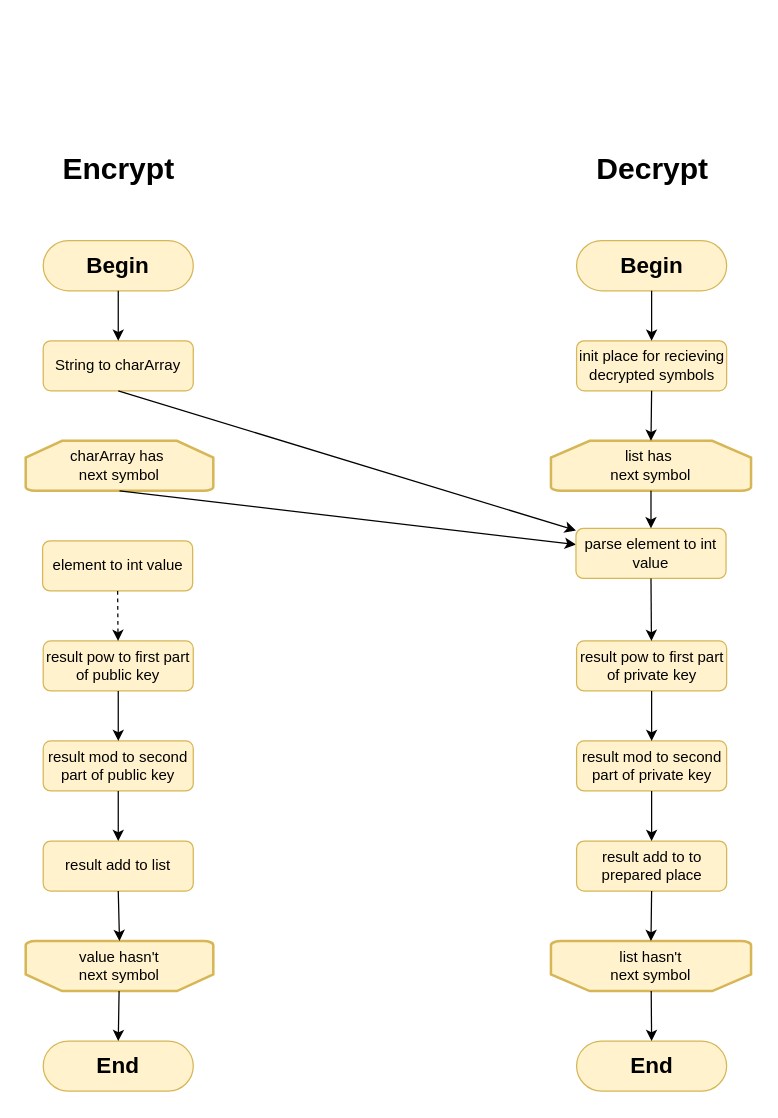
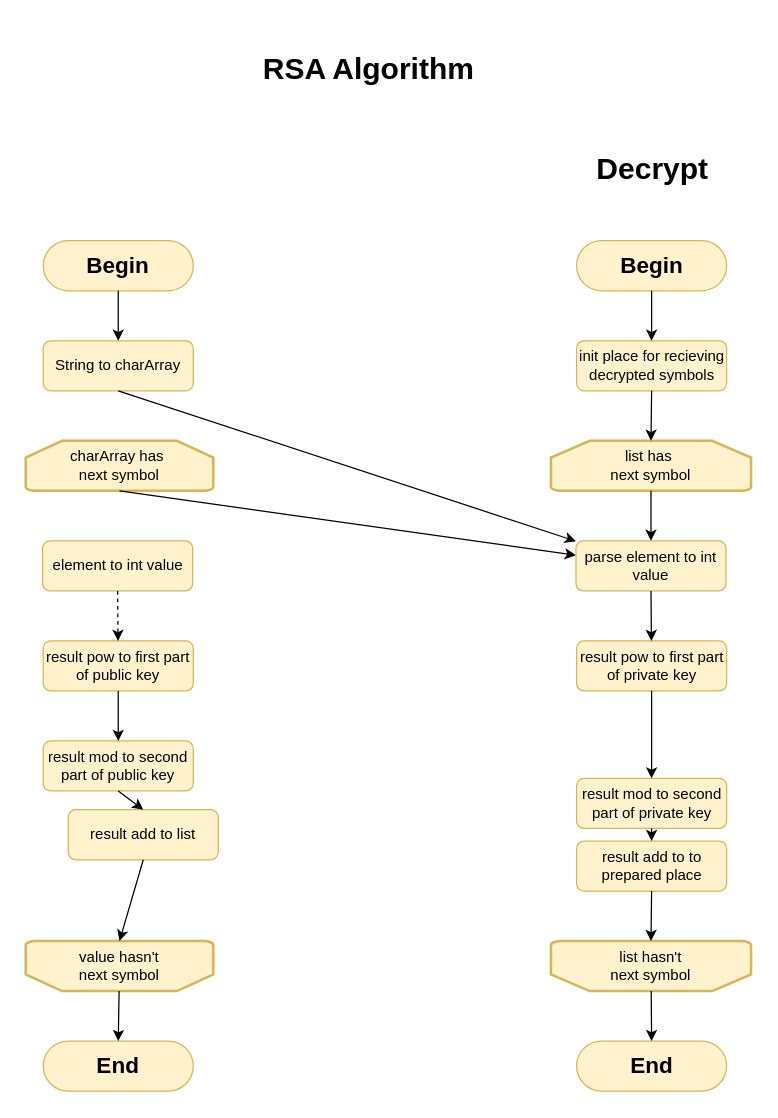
  <mxCell id="0" />
  <mxCell id="1" parent="0" />
- <mxCell id="2" value="&lt;h1&gt;Encrypt&lt;/h1&gt;" style="text;html=1;align=center;verticalAlign=middle;resizable=0;points=[];autosize=1;strokeColor=none;fillColor=none;" vertex="1" parent="1"><mxGeometry x="39" y="100" width="110" height="70" as="geometry" /></mxCell>
  <mxCell id="3" value="&lt;h2&gt;Begin&lt;/h2&gt;" style="rounded=1;whiteSpace=wrap;html=1;arcSize=50;fillColor=#fff2cc;strokeColor=#d6b656;" vertex="1" parent="1"><mxGeometry x="34" y="192" width="120" height="40" as="geometry" /></mxCell>
  <mxCell id="4" value="String to charArray" style="rounded=1;whiteSpace=wrap;html=1;fillColor=#fff2cc;strokeColor=#d6b656;" vertex="1" parent="1"><mxGeometry x="34" y="272" width="120" height="40" as="geometry" /></mxCell>
  <mxCell id="5" value="charArray has&amp;nbsp;&lt;div&gt;next symbol&lt;/div&gt;" style="strokeWidth=2;html=1;shape=mxgraph.flowchart.loop_limit;whiteSpace=wrap;fillColor=#fff2cc;strokeColor=#d6b656;" vertex="1" parent="1"><mxGeometry x="20" y="352" width="150" height="40" as="geometry" /></mxCell>
  <mxCell id="6" value="value hasn't&lt;div&gt;next symbol&lt;/div&gt;" style="strokeWidth=2;html=1;shape=mxgraph.flowchart.loop_limit;whiteSpace=wrap;flipV=1;fillColor=#fff2cc;strokeColor=#d6b656;" vertex="1" parent="1"><mxGeometry x="20" y="752" width="150" height="40" as="geometry" /></mxCell>
  <mxCell id="7" value="element to int value" style="rounded=1;whiteSpace=wrap;html=1;fillColor=#fff2cc;strokeColor=#d6b656;" vertex="1" parent="1"><mxGeometry x="33.5" y="432" width="120" height="40" as="geometry" /></mxCell>
  <mxCell id="8" value="result pow to first part of public key" style="rounded=1;whiteSpace=wrap;html=1;fillColor=#fff2cc;strokeColor=#d6b656;" vertex="1" parent="1"><mxGeometry x="34" y="512" width="120" height="40" as="geometry" /></mxCell>
  <mxCell id="9" value="result mod to second part of public key" style="rounded=1;whiteSpace=wrap;html=1;fillColor=#fff2cc;strokeColor=#d6b656;" vertex="1" parent="1"><mxGeometry x="34" y="592" width="120" height="40" as="geometry" /></mxCell>
- <mxCell id="10" value="result add to list" style="rounded=1;whiteSpace=wrap;html=1;fillColor=#fff2cc;strokeColor=#d6b656;" vertex="1" parent="1"><mxGeometry x="34" y="672" width="120" height="40" as="geometry" /></mxCell>
+ <mxCell id="10" value="result add to list" style="rounded=1;whiteSpace=wrap;html=1;fillColor=#fff2cc;strokeColor=#d6b656;" vertex="1" parent="1"><mxGeometry x="54" y="647" width="120" height="40" as="geometry" /></mxCell>
  <mxCell id="11" value="&lt;h2&gt;End&lt;/h2&gt;" style="rounded=1;whiteSpace=wrap;html=1;arcSize=50;fillColor=#fff2cc;strokeColor=#d6b656;" vertex="1" parent="1"><mxGeometry x="34" y="832" width="120" height="40" as="geometry" /></mxCell>
  <mxCell id="12" value="" style="endArrow=classic;html=1;rounded=0;exitX=0.5;exitY=1;exitDx=0;exitDy=0;" edge="1" parent="1" source="3" target="4"><mxGeometry width="50" height="50" relative="1" as="geometry"><mxPoint x="100" y="462" as="sourcePoint" /><mxPoint x="150" y="412" as="targetPoint" /></mxGeometry></mxCell>
  <mxCell id="13" value="" style="endArrow=classic;html=1;rounded=0;exitX=0.5;exitY=1;exitDx=0;exitDy=0;" edge="1" parent="1" source="4" target="26"><mxGeometry width="50" height="50" relative="1" as="geometry"><mxPoint x="104" y="242" as="sourcePoint" /><mxPoint x="104" y="282" as="targetPoint" /></mxGeometry></mxCell>
  <mxCell id="14" value="" style="endArrow=classic;html=1;rounded=0;exitX=0.5;exitY=1;exitDx=0;exitDy=0;exitPerimeter=0;" edge="1" parent="1" source="5" target="26"><mxGeometry width="50" height="50" relative="1" as="geometry"><mxPoint x="104" y="322" as="sourcePoint" /><mxPoint x="104" y="362" as="targetPoint" /></mxGeometry></mxCell>
  <mxCell id="15" value="" style="endArrow=classic;html=1;rounded=0;exitX=0.5;exitY=1;exitDx=0;exitDy=0;dashed=1;" edge="1" parent="1" source="7" target="8"><mxGeometry width="50" height="50" relative="1" as="geometry"><mxPoint x="104" y="402" as="sourcePoint" /><mxPoint x="104" y="442" as="targetPoint" /></mxGeometry></mxCell>
  <mxCell id="16" value="" style="endArrow=classic;html=1;rounded=0;exitX=0.5;exitY=1;exitDx=0;exitDy=0;" edge="1" parent="1" source="8" target="9"><mxGeometry width="50" height="50" relative="1" as="geometry"><mxPoint x="104" y="482" as="sourcePoint" /><mxPoint x="104" y="522" as="targetPoint" /></mxGeometry></mxCell>
  <mxCell id="17" value="" style="endArrow=classic;html=1;rounded=0;exitX=0.5;exitY=1;exitDx=0;exitDy=0;entryX=0.5;entryY=0;entryDx=0;entryDy=0;" edge="1" parent="1" source="9" target="10"><mxGeometry width="50" height="50" relative="1" as="geometry"><mxPoint x="104" y="562" as="sourcePoint" /><mxPoint x="104" y="602" as="targetPoint" /></mxGeometry></mxCell>
  <mxCell id="18" value="" style="endArrow=classic;html=1;rounded=0;exitX=0.5;exitY=1;exitDx=0;exitDy=0;entryX=0.5;entryY=1;entryDx=0;entryDy=0;entryPerimeter=0;" edge="1" parent="1" source="10" target="6"><mxGeometry width="50" height="50" relative="1" as="geometry"><mxPoint x="104" y="642" as="sourcePoint" /><mxPoint x="104" y="682" as="targetPoint" /></mxGeometry></mxCell>
  <mxCell id="19" value="" style="endArrow=classic;html=1;rounded=0;entryX=0.5;entryY=0;entryDx=0;entryDy=0;" edge="1" parent="1" source="6" target="11"><mxGeometry width="50" height="50" relative="1" as="geometry"><mxPoint x="90" y="802" as="sourcePoint" /><mxPoint x="105" y="762" as="targetPoint" /></mxGeometry></mxCell>
+ <mxCell id="20" value="&lt;h1&gt;RSA Algorithm&lt;/h1&gt;" style="text;html=1;align=center;verticalAlign=middle;resizable=0;points=[];autosize=1;strokeColor=none;fillColor=none;" vertex="1" parent="1"><mxGeometry x="199" y="20" width="190" height="70" as="geometry" /></mxCell>
  <mxCell id="21" value="&lt;h1&gt;Decrypt&lt;/h1&gt;" style="text;html=1;align=center;verticalAlign=middle;resizable=0;points=[];autosize=1;strokeColor=none;fillColor=none;" vertex="1" parent="1"><mxGeometry x="465.5" y="100" width="110" height="70" as="geometry" /></mxCell>
  <mxCell id="22" value="&lt;h2&gt;Begin&lt;/h2&gt;" style="rounded=1;whiteSpace=wrap;html=1;arcSize=50;fillColor=#fff2cc;strokeColor=#d6b656;" vertex="1" parent="1"><mxGeometry x="460.5" y="192" width="120" height="40" as="geometry" /></mxCell>
  <mxCell id="23" value="init place for recieving&lt;div&gt;decrypted symbols&lt;/div&gt;" style="rounded=1;whiteSpace=wrap;html=1;fillColor=#fff2cc;strokeColor=#d6b656;" vertex="1" parent="1"><mxGeometry x="460.5" y="272" width="120" height="40" as="geometry" /></mxCell>
  <mxCell id="24" value="list has&amp;nbsp;&lt;div&gt;next symbol&lt;/div&gt;" style="strokeWidth=2;html=1;shape=mxgraph.flowchart.loop_limit;whiteSpace=wrap;fillColor=#fff2cc;strokeColor=#d6b656;" vertex="1" parent="1"><mxGeometry x="440" y="352" width="160" height="40" as="geometry" /></mxCell>
  <mxCell id="25" value="list hasn't&lt;div&gt;next symbol&lt;/div&gt;" style="strokeWidth=2;html=1;shape=mxgraph.flowchart.loop_limit;whiteSpace=wrap;flipV=1;fillColor=#fff2cc;strokeColor=#d6b656;" vertex="1" parent="1"><mxGeometry x="440" y="752" width="160" height="40" as="geometry" /></mxCell>
- <mxCell id="26" value="parse element to int value" style="rounded=1;whiteSpace=wrap;html=1;fillColor=#fff2cc;strokeColor=#d6b656;" vertex="1" parent="1"><mxGeometry x="460" y="422" width="120" height="40" as="geometry" /></mxCell>
+ <mxCell id="26" value="parse element to int value" style="rounded=1;whiteSpace=wrap;html=1;fillColor=#fff2cc;strokeColor=#d6b656;" vertex="1" parent="1"><mxGeometry x="460" y="432" width="120" height="40" as="geometry" /></mxCell>
  <mxCell id="27" value="result pow to first part of private key" style="rounded=1;whiteSpace=wrap;html=1;fillColor=#fff2cc;strokeColor=#d6b656;" vertex="1" parent="1"><mxGeometry x="460.5" y="512" width="120" height="40" as="geometry" /></mxCell>
- <mxCell id="28" value="result mod to second part of private key" style="rounded=1;whiteSpace=wrap;html=1;fillColor=#fff2cc;strokeColor=#d6b656;" vertex="1" parent="1"><mxGeometry x="460.5" y="592" width="120" height="40" as="geometry" /></mxCell>
+ <mxCell id="28" value="result mod to second part of private key" style="rounded=1;whiteSpace=wrap;html=1;fillColor=#fff2cc;strokeColor=#d6b656;" vertex="1" parent="1"><mxGeometry x="460.5" y="622" width="120" height="40" as="geometry" /></mxCell>
  <mxCell id="29" value="result add to to prepared place" style="rounded=1;whiteSpace=wrap;html=1;fillColor=#fff2cc;strokeColor=#d6b656;" vertex="1" parent="1"><mxGeometry x="460.5" y="672" width="120" height="40" as="geometry" /></mxCell>
  <mxCell id="30" value="&lt;h2&gt;End&lt;/h2&gt;" style="rounded=1;whiteSpace=wrap;html=1;arcSize=50;fillColor=#fff2cc;strokeColor=#d6b656;" vertex="1" parent="1"><mxGeometry x="460.5" y="832" width="120" height="40" as="geometry" /></mxCell>
  <mxCell id="31" value="" style="endArrow=classic;html=1;rounded=0;exitX=0.5;exitY=1;exitDx=0;exitDy=0;" edge="1" source="22" target="23" parent="1"><mxGeometry width="50" height="50" relative="1" as="geometry"><mxPoint x="526.5" y="462" as="sourcePoint" /><mxPoint x="576.5" y="412" as="targetPoint" /></mxGeometry></mxCell>
  <mxCell id="32" value="" style="endArrow=classic;html=1;rounded=0;exitX=0.5;exitY=1;exitDx=0;exitDy=0;entryX=0.5;entryY=0;entryDx=0;entryDy=0;entryPerimeter=0;" edge="1" source="23" target="24" parent="1"><mxGeometry width="50" height="50" relative="1" as="geometry"><mxPoint x="530.5" y="242" as="sourcePoint" /><mxPoint x="530.5" y="282" as="targetPoint" /></mxGeometry></mxCell>
  <mxCell id="33" value="" style="endArrow=classic;html=1;rounded=0;exitX=0.5;exitY=1;exitDx=0;exitDy=0;entryX=0.5;entryY=0;entryDx=0;entryDy=0;exitPerimeter=0;" edge="1" source="24" target="26" parent="1"><mxGeometry width="50" height="50" relative="1" as="geometry"><mxPoint x="530.5" y="322" as="sourcePoint" /><mxPoint x="530.5" y="362" as="targetPoint" /></mxGeometry></mxCell>
  <mxCell id="34" value="" style="endArrow=classic;html=1;rounded=0;exitX=0.5;exitY=1;exitDx=0;exitDy=0;" edge="1" source="26" target="27" parent="1"><mxGeometry width="50" height="50" relative="1" as="geometry"><mxPoint x="530.5" y="402" as="sourcePoint" /><mxPoint x="530.5" y="442" as="targetPoint" /></mxGeometry></mxCell>
  <mxCell id="35" value="" style="endArrow=classic;html=1;rounded=0;exitX=0.5;exitY=1;exitDx=0;exitDy=0;" edge="1" source="27" target="28" parent="1"><mxGeometry width="50" height="50" relative="1" as="geometry"><mxPoint x="530.5" y="482" as="sourcePoint" /><mxPoint x="530.5" y="522" as="targetPoint" /></mxGeometry></mxCell>
  <mxCell id="36" value="" style="endArrow=classic;html=1;rounded=0;exitX=0.5;exitY=1;exitDx=0;exitDy=0;entryX=0.5;entryY=0;entryDx=0;entryDy=0;" edge="1" source="28" target="29" parent="1"><mxGeometry width="50" height="50" relative="1" as="geometry"><mxPoint x="530.5" y="562" as="sourcePoint" /><mxPoint x="530.5" y="602" as="targetPoint" /></mxGeometry></mxCell>
  <mxCell id="37" value="" style="endArrow=classic;html=1;rounded=0;exitX=0.5;exitY=1;exitDx=0;exitDy=0;entryX=0.5;entryY=1;entryDx=0;entryDy=0;entryPerimeter=0;" edge="1" source="29" target="25" parent="1"><mxGeometry width="50" height="50" relative="1" as="geometry"><mxPoint x="530.5" y="642" as="sourcePoint" /><mxPoint x="530.5" y="682" as="targetPoint" /></mxGeometry></mxCell>
  <mxCell id="38" value="" style="endArrow=classic;html=1;rounded=0;entryX=0.5;entryY=0;entryDx=0;entryDy=0;" edge="1" source="25" target="30" parent="1"><mxGeometry width="50" height="50" relative="1" as="geometry"><mxPoint x="516.5" y="802" as="sourcePoint" /><mxPoint x="531.5" y="762" as="targetPoint" /></mxGeometry></mxCell>
